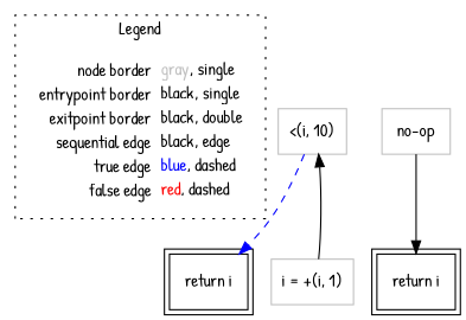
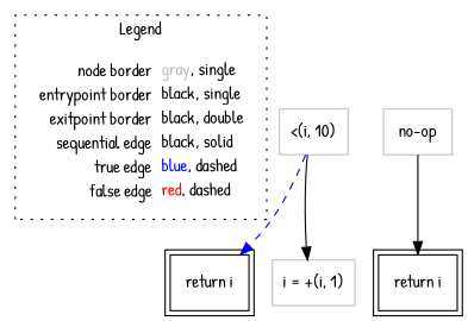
  digraph {
    fontname="Patrick Hand"
    node [fontname="Patrick Hand" shape=rect color=gray]
    edge [color=black fontname="Patrick Hand"]
-   n1 [label=<<table border="0" cellpadding="2" cellspacing="0" cellborder="0"><tr><td align="right">node border&nbsp;</td><td align="left"><font color="gray">gray</font>, single</td></tr><tr><td align="right">entrypoint border&nbsp;</td><td align="left"><font color="black">black</font>, single</td></tr><tr><td align="right">exitpoint border&nbsp;</td><td align="left"><font color="black">black</font>, double</td></tr><tr><td align="right">sequential edge&nbsp;</td><td align="left"><font color="black">black</font>, edge</td></tr><tr><td align="right">true edge&nbsp;</td><td align="left"><font color="blue">blue</font>, dashed</td></tr><tr><td align="right">false edge&nbsp;</td><td align="left"><font color="red">red</font>, dashed</td></tr></table>> shape=plaintext color=""]
+   n1 [label=<<table border="0" cellpadding="2" cellspacing="0" cellborder="0"><tr><td align="right">node border&nbsp;</td><td align="left"><font color="gray">gray</font>, single</td></tr><tr><td align="right">entrypoint border&nbsp;</td><td align="left"><font color="black">black</font>, single</td></tr><tr><td align="right">exitpoint border&nbsp;</td><td align="left"><font color="black">black</font>, double</td></tr><tr><td align="right">sequential edge&nbsp;</td><td align="left"><font color="black">black</font>, solid</td></tr><tr><td align="right">true edge&nbsp;</td><td align="left"><font color="blue">blue</font>, dashed</td></tr><tr><td align="right">false edge&nbsp;</td><td align="left"><font color="red">red</font>, dashed</td></tr></table>> shape=plaintext color=""]
    n2 [label=<&lt;(i, 10)>]
    n3 [color=black label=<return i> peripheries=2]
    n4 [color=black label=<return i> peripheries=2]
    n5 [label=<no-op>]
    n6 [label=<i = +(i, 1)>]
    subgraph cluster_1 {
      label=Legend
      style=dotted
      n1
    }
    n2 -> n3 [color=blue style=dashed]
    n5 -> n4
-   n6 -> n2
+   n2 -> n6
  }
